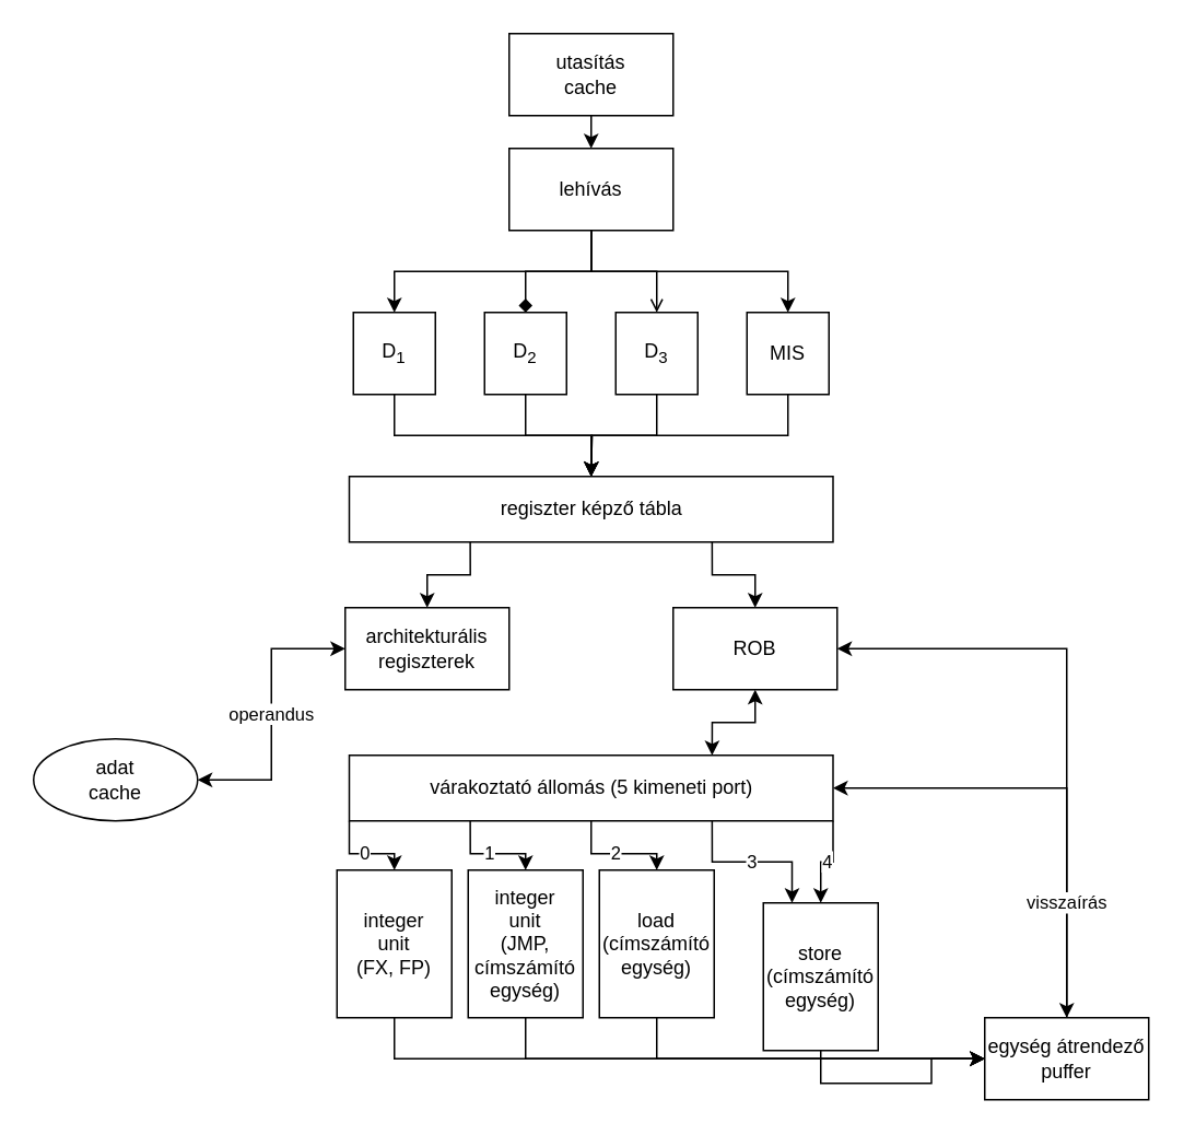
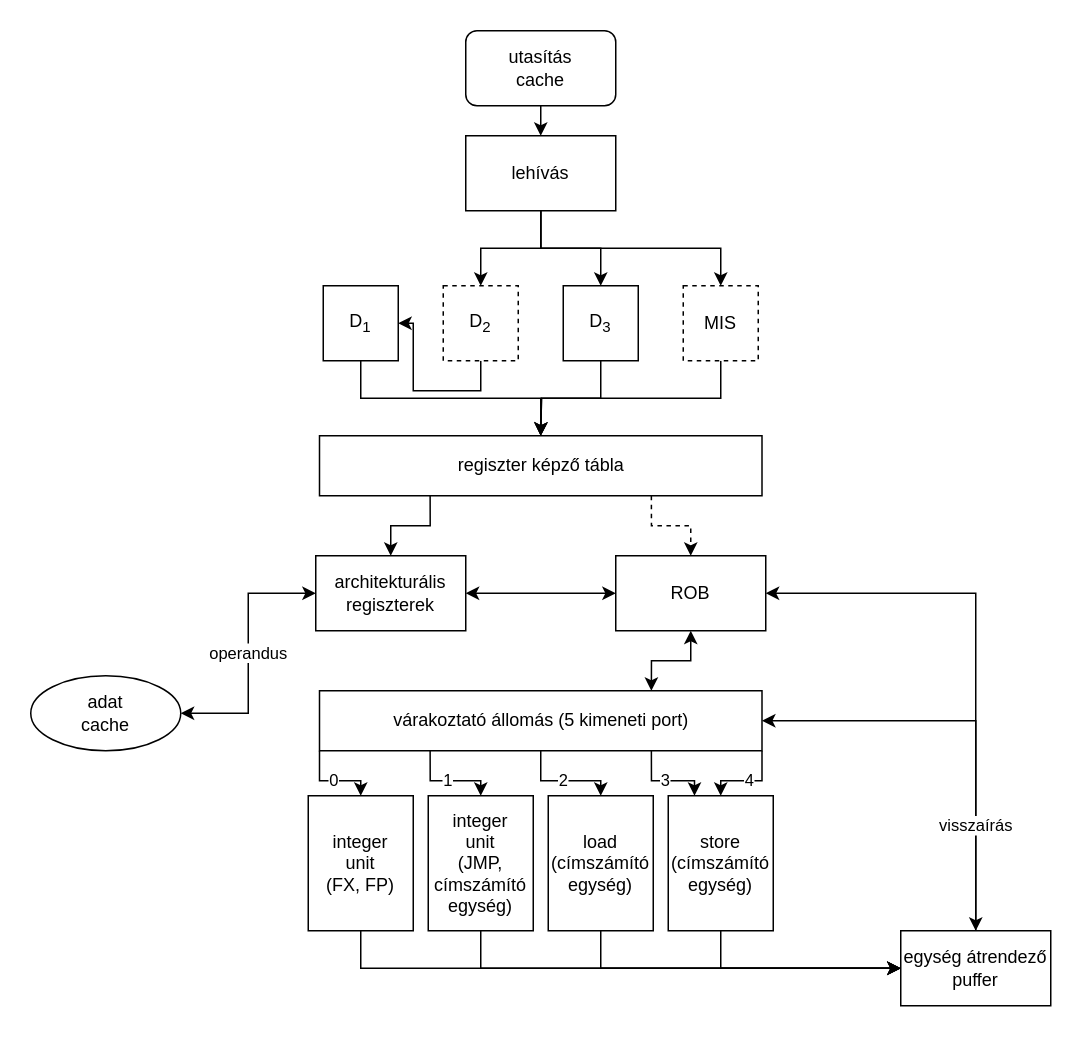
  <mxCell id="0" />
  <mxCell id="1" parent="0" />
  <mxCell id="2" style="edgeStyle=orthogonalEdgeStyle;rounded=0;orthogonalLoop=1;jettySize=auto;html=1;exitX=0.5;exitY=1;exitDx=0;exitDy=0;entryX=0.5;entryY=0;entryDx=0;entryDy=0;" edge="1" parent="1" source="3" target="8"><mxGeometry relative="1" as="geometry" /></mxCell>
- <mxCell id="3" value="&lt;div&gt;utasítás&lt;/div&gt;&lt;div&gt;cache&lt;br&gt;&lt;/div&gt;" style="rounded=0;whiteSpace=wrap;html=1;" vertex="1" parent="1"><mxGeometry x="310" y="20" width="100" height="50" as="geometry" /></mxCell>
- <mxCell id="4" style="edgeStyle=orthogonalEdgeStyle;rounded=0;orthogonalLoop=1;jettySize=auto;html=1;exitX=0.5;exitY=1;exitDx=0;exitDy=0;entryX=0.5;entryY=0;entryDx=0;entryDy=0;" edge="1" parent="1" source="8" target="10"><mxGeometry relative="1" as="geometry" /></mxCell>
- <mxCell id="5" style="edgeStyle=orthogonalEdgeStyle;rounded=0;orthogonalLoop=1;jettySize=auto;html=1;exitX=0.5;exitY=1;exitDx=0;exitDy=0;entryX=0.5;entryY=0;entryDx=0;entryDy=0;endArrow=diamond;" edge="1" parent="1" source="8" target="12"><mxGeometry relative="1" as="geometry" /></mxCell>
- <mxCell id="6" style="edgeStyle=orthogonalEdgeStyle;rounded=0;orthogonalLoop=1;jettySize=auto;html=1;exitX=0.5;exitY=1;exitDx=0;exitDy=0;entryX=0.5;entryY=0;entryDx=0;entryDy=0;endArrow=open;" edge="1" parent="1" source="8" target="14"><mxGeometry relative="1" as="geometry" /></mxCell>
+ <mxCell id="3" value="&lt;div&gt;utasítás&lt;/div&gt;&lt;div&gt;cache&lt;br&gt;&lt;/div&gt;" style="whiteSpace=wrap;html=1;rounded=1;" vertex="1" parent="1"><mxGeometry x="310" y="20" width="100" height="50" as="geometry" /></mxCell>
+ <mxCell id="5" style="edgeStyle=orthogonalEdgeStyle;rounded=0;orthogonalLoop=1;jettySize=auto;html=1;exitX=0.5;exitY=1;exitDx=0;exitDy=0;entryX=0.5;entryY=0;entryDx=0;entryDy=0;" edge="1" parent="1" source="8" target="12"><mxGeometry relative="1" as="geometry" /></mxCell>
+ <mxCell id="6" style="edgeStyle=orthogonalEdgeStyle;rounded=0;orthogonalLoop=1;jettySize=auto;html=1;exitX=0.5;exitY=1;exitDx=0;exitDy=0;entryX=0.5;entryY=0;entryDx=0;entryDy=0;" edge="1" parent="1" source="8" target="14"><mxGeometry relative="1" as="geometry" /></mxCell>
  <mxCell id="7" style="edgeStyle=orthogonalEdgeStyle;rounded=0;orthogonalLoop=1;jettySize=auto;html=1;exitX=0.5;exitY=1;exitDx=0;exitDy=0;entryX=0.5;entryY=0;entryDx=0;entryDy=0;" edge="1" parent="1" source="8" target="16"><mxGeometry relative="1" as="geometry" /></mxCell>
  <mxCell id="8" value="lehívás" style="rounded=0;whiteSpace=wrap;html=1;" vertex="1" parent="1"><mxGeometry x="310" y="90" width="100" height="50" as="geometry" /></mxCell>
  <mxCell id="9" style="edgeStyle=orthogonalEdgeStyle;rounded=0;orthogonalLoop=1;jettySize=auto;html=1;exitX=0.5;exitY=1;exitDx=0;exitDy=0;startArrow=none;startFill=0;" edge="1" parent="1" source="10" target="19"><mxGeometry relative="1" as="geometry" /></mxCell>
  <mxCell id="10" value="D&lt;sub&gt;1&lt;/sub&gt;" style="rounded=0;whiteSpace=wrap;html=1;" vertex="1" parent="1"><mxGeometry x="215" y="190" width="50" height="50" as="geometry" /></mxCell>
- <mxCell id="11" style="edgeStyle=orthogonalEdgeStyle;rounded=0;orthogonalLoop=1;jettySize=auto;html=1;exitX=0.5;exitY=1;exitDx=0;exitDy=0;entryX=0.5;entryY=0;entryDx=0;entryDy=0;startArrow=none;startFill=0;" edge="1" parent="1" source="12" target="19"><mxGeometry relative="1" as="geometry" /></mxCell>
- <mxCell id="12" value="D&lt;sub&gt;2&lt;/sub&gt;" style="rounded=0;whiteSpace=wrap;html=1;" vertex="1" parent="1"><mxGeometry x="295" y="190" width="50" height="50" as="geometry" /></mxCell>
+ <mxCell id="11" style="edgeStyle=orthogonalEdgeStyle;rounded=0;orthogonalLoop=1;jettySize=auto;html=1;exitX=0.5;exitY=1;exitDx=0;exitDy=0;startArrow=none;startFill=0;" edge="1" parent="1" source="12" target="10"><mxGeometry relative="1" as="geometry" /></mxCell>
+ <mxCell id="12" value="D&lt;sub&gt;2&lt;/sub&gt;" style="rounded=0;whiteSpace=wrap;html=1;dashed=1;" vertex="1" parent="1"><mxGeometry x="295" y="190" width="50" height="50" as="geometry" /></mxCell>
  <mxCell id="13" style="edgeStyle=orthogonalEdgeStyle;rounded=0;orthogonalLoop=1;jettySize=auto;html=1;exitX=0.5;exitY=1;exitDx=0;exitDy=0;startArrow=none;startFill=0;" edge="1" parent="1" source="14"><mxGeometry relative="1" as="geometry"><mxPoint x="360" y="290" as="targetPoint" /></mxGeometry></mxCell>
  <mxCell id="14" value="D&lt;sub&gt;3&lt;/sub&gt;" style="rounded=0;whiteSpace=wrap;html=1;" vertex="1" parent="1"><mxGeometry x="375" y="190" width="50" height="50" as="geometry" /></mxCell>
  <mxCell id="15" style="edgeStyle=orthogonalEdgeStyle;rounded=0;orthogonalLoop=1;jettySize=auto;html=1;exitX=0.5;exitY=1;exitDx=0;exitDy=0;startArrow=none;startFill=0;" edge="1" parent="1" source="16"><mxGeometry relative="1" as="geometry"><mxPoint x="360" y="290" as="targetPoint" /></mxGeometry></mxCell>
- <mxCell id="16" value="MIS" style="rounded=0;whiteSpace=wrap;html=1;" vertex="1" parent="1"><mxGeometry x="455" y="190" width="50" height="50" as="geometry" /></mxCell>
+ <mxCell id="16" value="MIS" style="rounded=0;whiteSpace=wrap;html=1;dashed=1;" vertex="1" parent="1"><mxGeometry x="455" y="190" width="50" height="50" as="geometry" /></mxCell>
  <mxCell id="17" style="edgeStyle=orthogonalEdgeStyle;rounded=0;orthogonalLoop=1;jettySize=auto;html=1;exitX=0.25;exitY=1;exitDx=0;exitDy=0;entryX=0.5;entryY=0;entryDx=0;entryDy=0;startArrow=none;startFill=0;" edge="1" parent="1" source="19" target="21"><mxGeometry relative="1" as="geometry" /></mxCell>
- <mxCell id="18" style="edgeStyle=orthogonalEdgeStyle;rounded=0;orthogonalLoop=1;jettySize=auto;html=1;exitX=0.75;exitY=1;exitDx=0;exitDy=0;entryX=0.5;entryY=0;entryDx=0;entryDy=0;startArrow=none;startFill=0;" edge="1" parent="1" source="19" target="23"><mxGeometry relative="1" as="geometry" /></mxCell>
+ <mxCell id="18" style="edgeStyle=orthogonalEdgeStyle;rounded=0;orthogonalLoop=1;jettySize=auto;html=1;exitX=0.75;exitY=1;exitDx=0;exitDy=0;entryX=0.5;entryY=0;entryDx=0;entryDy=0;startArrow=none;startFill=0;dashed=1;" edge="1" parent="1" source="19" target="23"><mxGeometry relative="1" as="geometry" /></mxCell>
  <mxCell id="19" value="regiszter képző tábla" style="rounded=0;whiteSpace=wrap;html=1;" vertex="1" parent="1"><mxGeometry x="212.5" y="290" width="295" height="40" as="geometry" /></mxCell>
+ <mxCell id="20" style="edgeStyle=orthogonalEdgeStyle;rounded=0;orthogonalLoop=1;jettySize=auto;html=1;exitX=1;exitY=0.5;exitDx=0;exitDy=0;entryX=0;entryY=0.5;entryDx=0;entryDy=0;startArrow=classic;startFill=1;" edge="1" parent="1" source="21" target="23"><mxGeometry relative="1" as="geometry" /></mxCell>
  <mxCell id="21" value="&lt;div&gt;architekturális&lt;/div&gt;&lt;div&gt;regiszterek&lt;br&gt;&lt;/div&gt;" style="rounded=0;whiteSpace=wrap;html=1;" vertex="1" parent="1"><mxGeometry x="210" y="370" width="100" height="50" as="geometry" /></mxCell>
  <mxCell id="22" style="edgeStyle=orthogonalEdgeStyle;rounded=0;orthogonalLoop=1;jettySize=auto;html=1;exitX=0.5;exitY=1;exitDx=0;exitDy=0;entryX=0.75;entryY=0;entryDx=0;entryDy=0;startArrow=classic;startFill=1;" edge="1" parent="1" source="23" target="31"><mxGeometry relative="1" as="geometry" /></mxCell>
  <mxCell id="23" value="ROB" style="rounded=0;whiteSpace=wrap;html=1;" vertex="1" parent="1"><mxGeometry x="410" y="370" width="100" height="50" as="geometry" /></mxCell>
  <mxCell id="24" value="operandus" style="edgeStyle=orthogonalEdgeStyle;rounded=0;orthogonalLoop=1;jettySize=auto;html=1;entryX=0;entryY=0.5;entryDx=0;entryDy=0;startArrow=classic;startFill=1;" edge="1" parent="1" source="25" target="21"><mxGeometry relative="1" as="geometry" /></mxCell>
  <mxCell id="25" value="&lt;div&gt;adat&lt;/div&gt;&lt;div&gt;cache&lt;br&gt;&lt;/div&gt;" style="ellipse;whiteSpace=wrap;html=1;" vertex="1" parent="1"><mxGeometry x="20" y="450" width="100" height="50" as="geometry" /></mxCell>
  <mxCell id="26" value="0" style="edgeStyle=orthogonalEdgeStyle;rounded=0;orthogonalLoop=1;jettySize=auto;html=1;exitX=0;exitY=1;exitDx=0;exitDy=0;entryX=0.5;entryY=0;entryDx=0;entryDy=0;startArrow=none;startFill=0;" edge="1" parent="1" source="31" target="33"><mxGeometry relative="1" as="geometry" /></mxCell>
  <mxCell id="27" value="1" style="edgeStyle=orthogonalEdgeStyle;rounded=0;orthogonalLoop=1;jettySize=auto;html=1;exitX=0.25;exitY=1;exitDx=0;exitDy=0;entryX=0.5;entryY=0;entryDx=0;entryDy=0;startArrow=none;startFill=0;" edge="1" parent="1" source="31" target="35"><mxGeometry relative="1" as="geometry" /></mxCell>
  <mxCell id="28" value="2" style="edgeStyle=orthogonalEdgeStyle;rounded=0;orthogonalLoop=1;jettySize=auto;html=1;exitX=0.5;exitY=1;exitDx=0;exitDy=0;entryX=0.5;entryY=0;entryDx=0;entryDy=0;startArrow=none;startFill=0;" edge="1" parent="1" source="31" target="37"><mxGeometry relative="1" as="geometry" /></mxCell>
  <mxCell id="29" value="3" style="edgeStyle=orthogonalEdgeStyle;rounded=0;orthogonalLoop=1;jettySize=auto;html=1;exitX=0.75;exitY=1;exitDx=0;exitDy=0;entryX=0.25;entryY=0;entryDx=0;entryDy=0;startArrow=none;startFill=0;" edge="1" parent="1" source="31" target="39"><mxGeometry relative="1" as="geometry" /></mxCell>
  <mxCell id="30" value="4" style="edgeStyle=orthogonalEdgeStyle;rounded=0;orthogonalLoop=1;jettySize=auto;html=1;exitX=1;exitY=1;exitDx=0;exitDy=0;startArrow=none;startFill=0;" edge="1" parent="1" source="31" target="39"><mxGeometry relative="1" as="geometry" /></mxCell>
  <mxCell id="31" value="várakoztató állomás (5 kimeneti port)" style="rounded=0;whiteSpace=wrap;html=1;" vertex="1" parent="1"><mxGeometry x="212.5" y="460" width="295" height="40" as="geometry" /></mxCell>
  <mxCell id="32" style="edgeStyle=orthogonalEdgeStyle;rounded=0;orthogonalLoop=1;jettySize=auto;html=1;exitX=0.5;exitY=1;exitDx=0;exitDy=0;entryX=0;entryY=0.5;entryDx=0;entryDy=0;startArrow=none;startFill=0;" edge="1" parent="1" source="33" target="42"><mxGeometry relative="1" as="geometry" /></mxCell>
  <mxCell id="33" value="&lt;div&gt;integer&lt;/div&gt;&lt;div&gt;unit&lt;/div&gt;&lt;div&gt;(FX, FP)&lt;br&gt;&lt;/div&gt;" style="rounded=0;whiteSpace=wrap;html=1;" vertex="1" parent="1"><mxGeometry x="205" y="530" width="70" height="90" as="geometry" /></mxCell>
  <mxCell id="34" style="edgeStyle=orthogonalEdgeStyle;rounded=0;orthogonalLoop=1;jettySize=auto;html=1;exitX=0.5;exitY=1;exitDx=0;exitDy=0;entryX=0;entryY=0.5;entryDx=0;entryDy=0;startArrow=none;startFill=0;" edge="1" parent="1" source="35" target="42"><mxGeometry relative="1" as="geometry" /></mxCell>
  <mxCell id="35" value="&lt;div&gt;integer&lt;/div&gt;&lt;div&gt;unit&lt;/div&gt;&lt;div&gt;(JMP, címszámító&lt;/div&gt;&lt;div&gt;egység)&lt;br&gt;&lt;/div&gt;" style="rounded=0;whiteSpace=wrap;html=1;" vertex="1" parent="1"><mxGeometry x="285" y="530" width="70" height="90" as="geometry" /></mxCell>
  <mxCell id="36" style="edgeStyle=orthogonalEdgeStyle;rounded=0;orthogonalLoop=1;jettySize=auto;html=1;exitX=0.5;exitY=1;exitDx=0;exitDy=0;entryX=0;entryY=0.5;entryDx=0;entryDy=0;startArrow=none;startFill=0;" edge="1" parent="1" source="37" target="42"><mxGeometry relative="1" as="geometry" /></mxCell>
  <mxCell id="37" value="&lt;div&gt;load&lt;/div&gt;&lt;div&gt;(címszámító egység)&lt;br&gt;&lt;/div&gt;" style="rounded=0;whiteSpace=wrap;html=1;" vertex="1" parent="1"><mxGeometry x="365" y="530" width="70" height="90" as="geometry" /></mxCell>
  <mxCell id="38" style="edgeStyle=orthogonalEdgeStyle;rounded=0;orthogonalLoop=1;jettySize=auto;html=1;exitX=0.5;exitY=1;exitDx=0;exitDy=0;entryX=0;entryY=0.5;entryDx=0;entryDy=0;startArrow=none;startFill=0;" edge="1" parent="1" source="39" target="42"><mxGeometry relative="1" as="geometry" /></mxCell>
- <mxCell id="39" value="&lt;div&gt;store&lt;/div&gt;&lt;div&gt;(címszámító&lt;/div&gt;&lt;div&gt;egység)&lt;br&gt;&lt;/div&gt;" style="rounded=0;whiteSpace=wrap;html=1;" vertex="1" parent="1"><mxGeometry x="465" y="550" width="70" height="90" as="geometry" /></mxCell>
+ <mxCell id="39" value="&lt;div&gt;store&lt;/div&gt;&lt;div&gt;(címszámító&lt;/div&gt;&lt;div&gt;egység)&lt;br&gt;&lt;/div&gt;" style="rounded=0;whiteSpace=wrap;html=1;" vertex="1" parent="1"><mxGeometry x="445" y="530" width="70" height="90" as="geometry" /></mxCell>
  <mxCell id="40" style="edgeStyle=orthogonalEdgeStyle;rounded=0;orthogonalLoop=1;jettySize=auto;html=1;exitX=0.5;exitY=0;exitDx=0;exitDy=0;entryX=1;entryY=0.5;entryDx=0;entryDy=0;startArrow=none;startFill=0;" edge="1" parent="1" source="42" target="31"><mxGeometry relative="1" as="geometry" /></mxCell>
  <mxCell id="41" value="visszaírás" style="edgeStyle=orthogonalEdgeStyle;rounded=0;orthogonalLoop=1;jettySize=auto;html=1;exitX=0.5;exitY=0;exitDx=0;exitDy=0;entryX=1;entryY=0.5;entryDx=0;entryDy=0;startArrow=classic;startFill=1;" edge="1" parent="1" source="42" target="23"><mxGeometry x="-0.616" relative="1" as="geometry"><mxPoint as="offset" /></mxGeometry></mxCell>
  <mxCell id="42" value="egység átrendező puffer" style="rounded=0;whiteSpace=wrap;html=1;" vertex="1" parent="1"><mxGeometry x="600" y="620" width="100" height="50" as="geometry" /></mxCell>
